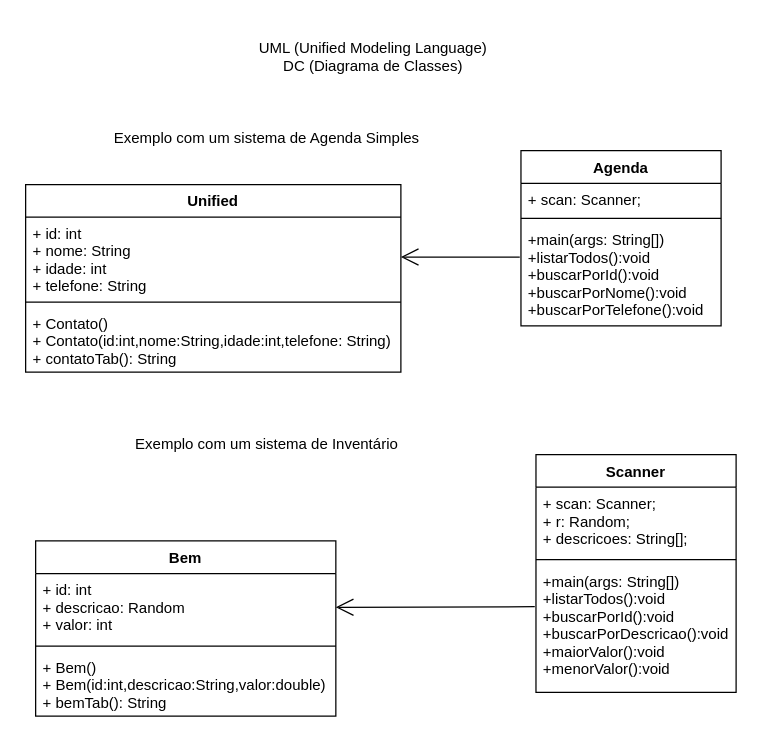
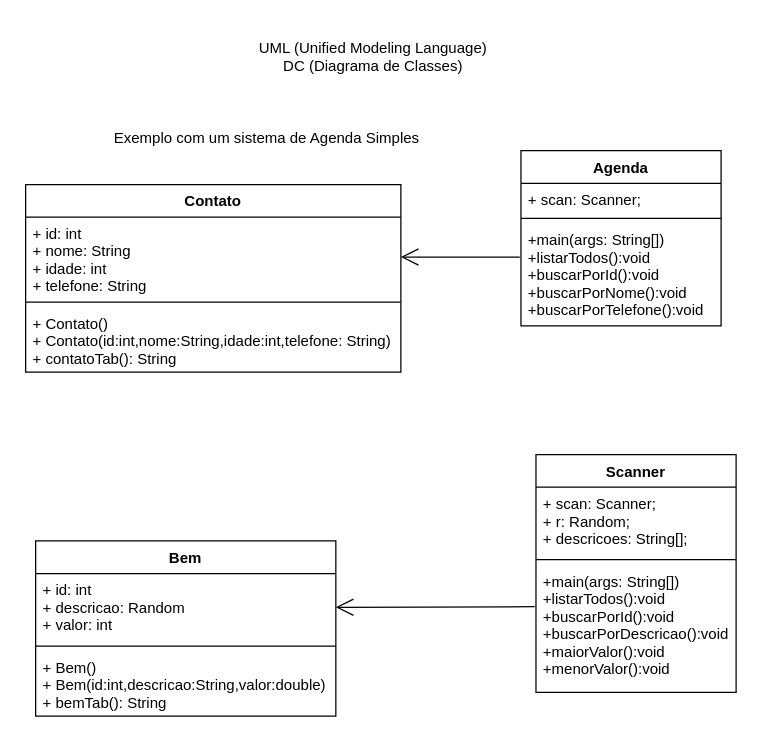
  <mxCell id="0" />
  <mxCell id="1" parent="0" />
  <mxCell id="2" value="UML (Unified Modeling Language)&lt;br&gt;DC (Diagrama de Classes)" style="text;html=1;strokeColor=none;fillColor=none;align=center;verticalAlign=middle;whiteSpace=wrap;rounded=0;" vertex="1" parent="1"><mxGeometry x="188" y="20" width="220" height="50" as="geometry" /></mxCell>
- <mxCell id="3" value="Unified" style="swimlane;fontStyle=1;align=center;verticalAlign=top;childLayout=stackLayout;horizontal=1;startSize=26;horizontalStack=0;resizeParent=1;resizeParentMax=0;resizeLast=0;collapsible=1;marginBottom=0;" vertex="1" parent="1"><mxGeometry x="20" y="147" width="300" height="150" as="geometry" /></mxCell>
+ <mxCell id="3" value="Contato" style="swimlane;fontStyle=1;align=center;verticalAlign=top;childLayout=stackLayout;horizontal=1;startSize=26;horizontalStack=0;resizeParent=1;resizeParentMax=0;resizeLast=0;collapsible=1;marginBottom=0;" vertex="1" parent="1"><mxGeometry x="20" y="147" width="300" height="150" as="geometry" /></mxCell>
  <mxCell id="4" value="+ id: int&#10;+ nome: String&#10;+ idade: int&#10;+ telefone: String" style="text;strokeColor=none;fillColor=none;align=left;verticalAlign=top;spacingLeft=4;spacingRight=4;overflow=hidden;rotatable=0;points=[[0,0.5],[1,0.5]];portConstraint=eastwest;" vertex="1" parent="3"><mxGeometry y="26" width="300" height="64" as="geometry" /></mxCell>
  <mxCell id="5" value="" style="line;strokeWidth=1;fillColor=none;align=left;verticalAlign=middle;spacingTop=-1;spacingLeft=3;spacingRight=3;rotatable=0;labelPosition=right;points=[];portConstraint=eastwest;" vertex="1" parent="3"><mxGeometry y="90" width="300" height="8" as="geometry" /></mxCell>
  <mxCell id="6" value="+ Contato()&#10;+ Contato(id:int,nome:String,idade:int,telefone: String)&#10;+ contatoTab(): String" style="text;strokeColor=none;fillColor=none;align=left;verticalAlign=top;spacingLeft=4;spacingRight=4;overflow=hidden;rotatable=0;points=[[0,0.5],[1,0.5]];portConstraint=eastwest;" vertex="1" parent="3"><mxGeometry y="98" width="300" height="52" as="geometry" /></mxCell>
  <mxCell id="7" value="Agenda" style="swimlane;fontStyle=1;align=center;verticalAlign=top;childLayout=stackLayout;horizontal=1;startSize=26;horizontalStack=0;resizeParent=1;resizeParentMax=0;resizeLast=0;collapsible=1;marginBottom=0;" vertex="1" parent="1"><mxGeometry x="416" y="120" width="160" height="140" as="geometry" /></mxCell>
  <mxCell id="8" value="+ scan: Scanner;" style="text;strokeColor=none;fillColor=none;align=left;verticalAlign=top;spacingLeft=4;spacingRight=4;overflow=hidden;rotatable=0;points=[[0,0.5],[1,0.5]];portConstraint=eastwest;" vertex="1" parent="7"><mxGeometry y="26" width="160" height="24" as="geometry" /></mxCell>
  <mxCell id="9" value="" style="line;strokeWidth=1;fillColor=none;align=left;verticalAlign=middle;spacingTop=-1;spacingLeft=3;spacingRight=3;rotatable=0;labelPosition=right;points=[];portConstraint=eastwest;" vertex="1" parent="7"><mxGeometry y="50" width="160" height="8" as="geometry" /></mxCell>
  <mxCell id="10" value="+main(args: String[])&#10;+listarTodos():void&#10;+buscarPorId():void&#10;+buscarPorNome():void&#10;+buscarPorTelefone():void" style="text;strokeColor=none;fillColor=none;align=left;verticalAlign=top;spacingLeft=4;spacingRight=4;overflow=hidden;rotatable=0;points=[[0,0.5],[1,0.5]];portConstraint=eastwest;" vertex="1" parent="7"><mxGeometry y="58" width="160" height="82" as="geometry" /></mxCell>
  <mxCell id="11" value="" style="endArrow=open;endFill=1;endSize=12;html=1;rounded=0;exitX=-0.006;exitY=0.329;exitDx=0;exitDy=0;exitPerimeter=0;entryX=1;entryY=0.5;entryDx=0;entryDy=0;" edge="1" parent="1" source="10" target="4"><mxGeometry width="160" relative="1" as="geometry"><mxPoint x="236" y="60" as="sourcePoint" /><mxPoint x="396" y="60" as="targetPoint" /></mxGeometry></mxCell>
  <mxCell id="12" value="Exemplo com um sistema de Agenda Simples" style="text;html=1;strokeColor=none;fillColor=none;align=center;verticalAlign=middle;whiteSpace=wrap;rounded=0;" vertex="1" parent="1"><mxGeometry x="88" y="95" width="250" height="30" as="geometry" /></mxCell>
  <mxCell id="13" value="Bem" style="swimlane;fontStyle=1;align=center;verticalAlign=top;childLayout=stackLayout;horizontal=1;startSize=26;horizontalStack=0;resizeParent=1;resizeParentMax=0;resizeLast=0;collapsible=1;marginBottom=0;" vertex="1" parent="1"><mxGeometry x="28" y="432" width="240" height="140" as="geometry" /></mxCell>
  <mxCell id="14" value="+ id: int&#10;+ descricao: Random&#10;+ valor: int" style="text;strokeColor=none;fillColor=none;align=left;verticalAlign=top;spacingLeft=4;spacingRight=4;overflow=hidden;rotatable=0;points=[[0,0.5],[1,0.5]];portConstraint=eastwest;" vertex="1" parent="13"><mxGeometry y="26" width="240" height="54" as="geometry" /></mxCell>
  <mxCell id="15" value="" style="line;strokeWidth=1;fillColor=none;align=left;verticalAlign=middle;spacingTop=-1;spacingLeft=3;spacingRight=3;rotatable=0;labelPosition=right;points=[];portConstraint=eastwest;" vertex="1" parent="13"><mxGeometry y="80" width="240" height="8" as="geometry" /></mxCell>
  <mxCell id="16" value="+ Bem()&#10;+ Bem(id:int,descricao:String,valor:double)&#10;+ bemTab(): String" style="text;strokeColor=none;fillColor=none;align=left;verticalAlign=top;spacingLeft=4;spacingRight=4;overflow=hidden;rotatable=0;points=[[0,0.5],[1,0.5]];portConstraint=eastwest;" vertex="1" parent="13"><mxGeometry y="88" width="240" height="52" as="geometry" /></mxCell>
  <mxCell id="17" value="Scanner" style="swimlane;fontStyle=1;align=center;verticalAlign=top;childLayout=stackLayout;horizontal=1;startSize=26;horizontalStack=0;resizeParent=1;resizeParentMax=0;resizeLast=0;collapsible=1;marginBottom=0;" vertex="1" parent="1"><mxGeometry x="428" y="363" width="160" height="190" as="geometry" /></mxCell>
  <mxCell id="18" value="+ scan: Scanner;&#10;+ r: Random;&#10;+ descricoes: String[];" style="text;strokeColor=none;fillColor=none;align=left;verticalAlign=top;spacingLeft=4;spacingRight=4;overflow=hidden;rotatable=0;points=[[0,0.5],[1,0.5]];portConstraint=eastwest;" vertex="1" parent="17"><mxGeometry y="26" width="160" height="54" as="geometry" /></mxCell>
  <mxCell id="19" value="" style="line;strokeWidth=1;fillColor=none;align=left;verticalAlign=middle;spacingTop=-1;spacingLeft=3;spacingRight=3;rotatable=0;labelPosition=right;points=[];portConstraint=eastwest;" vertex="1" parent="17"><mxGeometry y="80" width="160" height="8" as="geometry" /></mxCell>
  <mxCell id="20" value="+main(args: String[])&#10;+listarTodos():void&#10;+buscarPorId():void&#10;+buscarPorDescricao():void&#10;+maiorValor():void&#10;+menorValor():void" style="text;strokeColor=none;fillColor=none;align=left;verticalAlign=top;spacingLeft=4;spacingRight=4;overflow=hidden;rotatable=0;points=[[0,0.5],[1,0.5]];portConstraint=eastwest;" vertex="1" parent="17"><mxGeometry y="88" width="160" height="102" as="geometry" /></mxCell>
  <mxCell id="21" value="" style="endArrow=open;endFill=1;endSize=12;html=1;rounded=0;exitX=-0.006;exitY=0.329;exitDx=0;exitDy=0;exitPerimeter=0;entryX=1;entryY=0.5;entryDx=0;entryDy=0;" edge="1" source="20" target="14" parent="1"><mxGeometry width="160" relative="1" as="geometry"><mxPoint x="244" y="320" as="sourcePoint" /><mxPoint x="404" y="320" as="targetPoint" /></mxGeometry></mxCell>
- <mxCell id="22" value="Exemplo com um sistema de Inventário" style="text;html=1;strokeColor=none;fillColor=none;align=center;verticalAlign=middle;whiteSpace=wrap;rounded=0;" vertex="1" parent="1"><mxGeometry x="88" y="340" width="250" height="30" as="geometry" /></mxCell>
